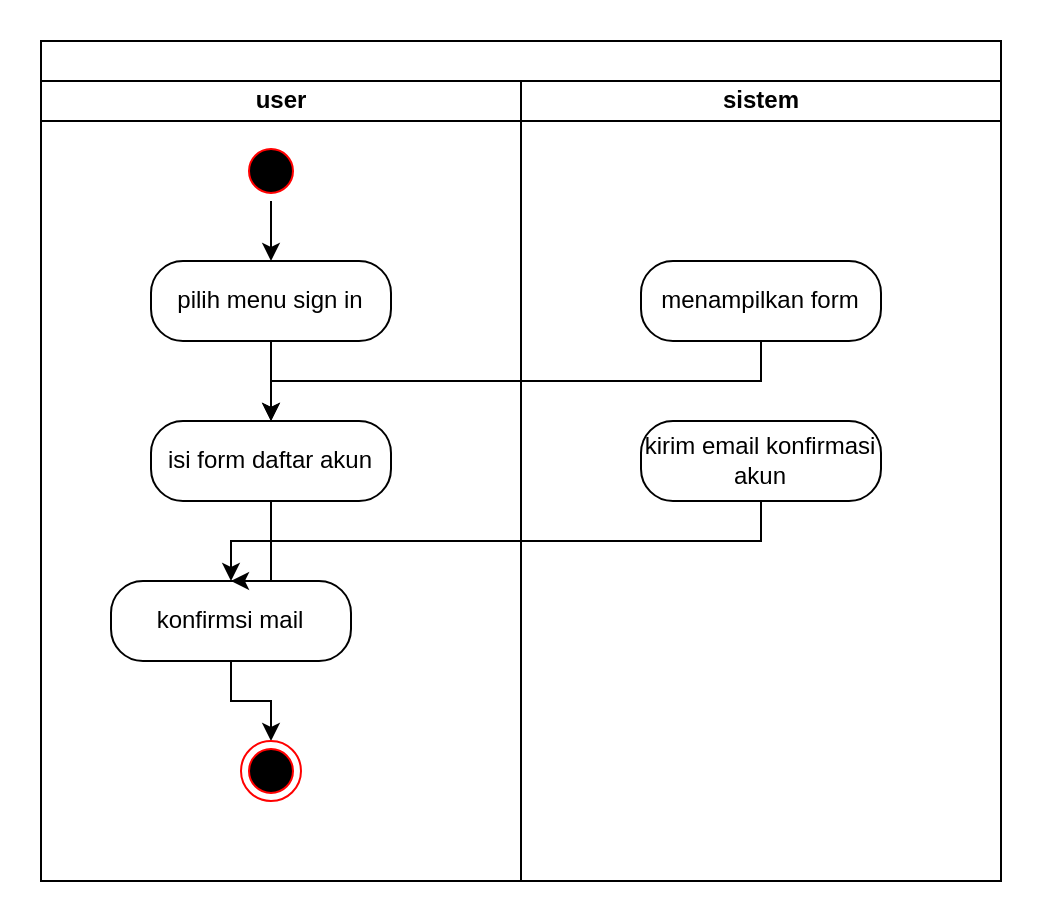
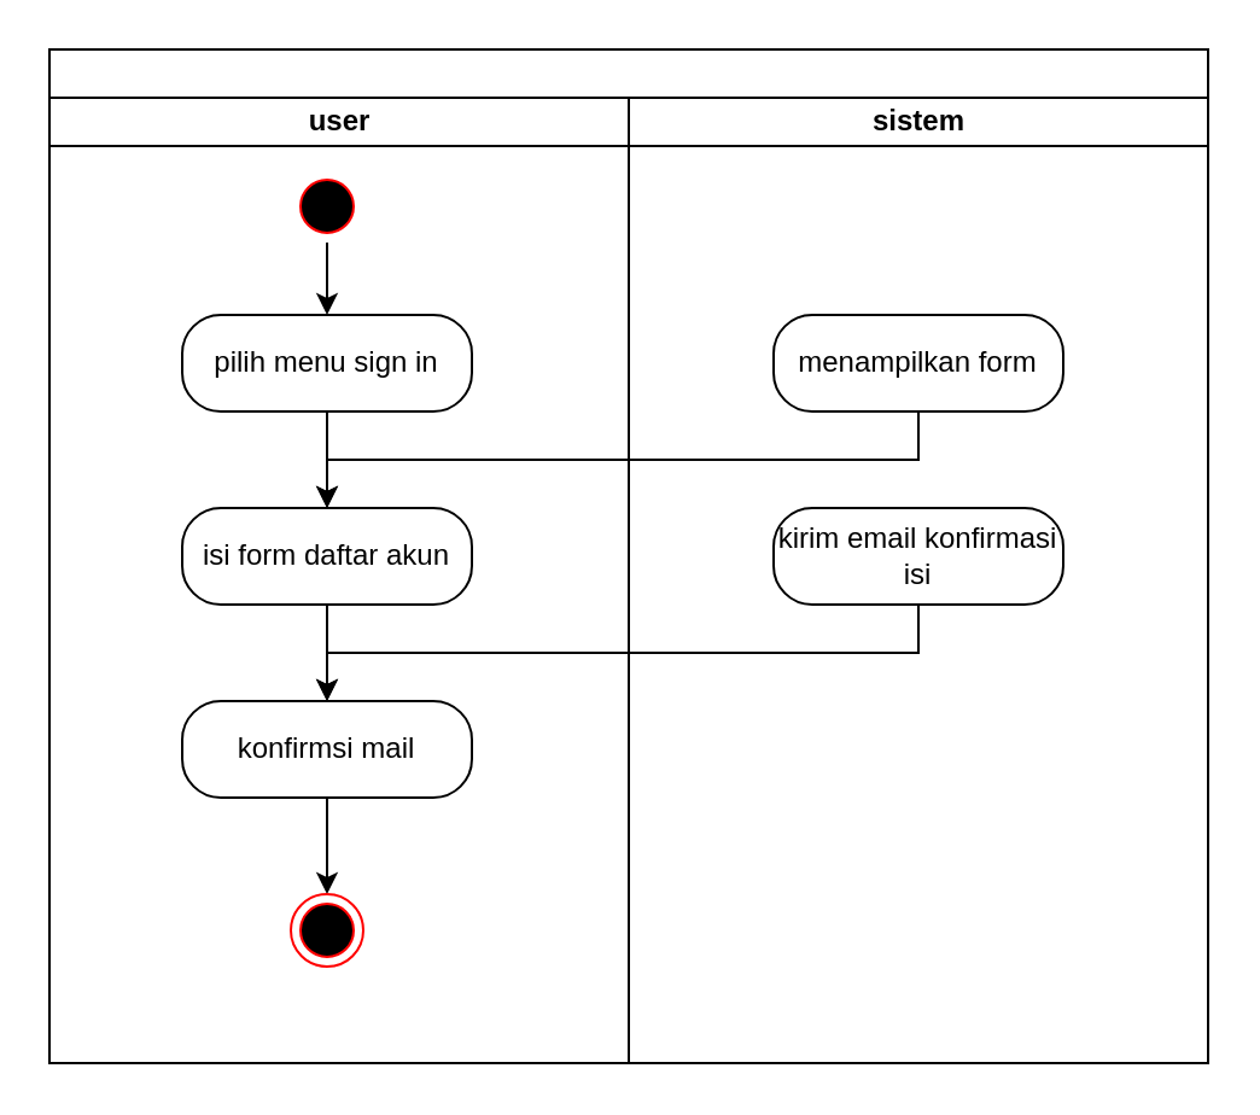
  <mxCell id="0" />
  <mxCell id="1" parent="0" />
  <mxCell id="2" value="" style="swimlane;childLayout=stackLayout;resizeParent=1;resizeParentMax=0;startSize=20;html=1;" parent="1" vertex="1"><mxGeometry x="20" y="20" width="480" height="420" as="geometry" /></mxCell>
  <mxCell id="3" value="user" style="swimlane;startSize=20;html=1;" parent="2" vertex="1"><mxGeometry y="20" width="240" height="400" as="geometry" /></mxCell>
  <mxCell id="4" value="pilih menu sign in" style="rounded=1;whiteSpace=wrap;html=1;arcSize=40;" parent="3" vertex="1"><mxGeometry x="55.0" y="90" width="120" height="40" as="geometry" /></mxCell>
  <mxCell id="5" value="" style="edgeStyle=orthogonalEdgeStyle;rounded=0;orthogonalLoop=1;jettySize=auto;html=1;" parent="3" source="6" edge="1"><mxGeometry relative="1" as="geometry"><mxPoint x="115" y="90" as="targetPoint" /></mxGeometry></mxCell>
  <mxCell id="6" value="" style="ellipse;html=1;shape=startState;fillColor=#000000;strokeColor=#ff0000;" parent="3" vertex="1"><mxGeometry x="100.0" y="30" width="30" height="30" as="geometry" /></mxCell>
  <mxCell id="7" value="isi form daftar akun" style="rounded=1;whiteSpace=wrap;html=1;arcSize=40;" parent="3" vertex="1"><mxGeometry x="55.0" y="170" width="120" height="40" as="geometry" /></mxCell>
  <mxCell id="8" value="" style="edgeStyle=orthogonalEdgeStyle;rounded=0;orthogonalLoop=1;jettySize=auto;html=1;" parent="3" source="9" target="10" edge="1"><mxGeometry relative="1" as="geometry" /></mxCell>
- <mxCell id="9" value="konfirmsi mail" style="rounded=1;whiteSpace=wrap;html=1;arcSize=40;" parent="3" vertex="1"><mxGeometry x="35" y="250" width="120" height="40" as="geometry" /></mxCell>
+ <mxCell id="9" value="konfirmsi mail" style="rounded=1;whiteSpace=wrap;html=1;arcSize=40;" parent="3" vertex="1"><mxGeometry x="55" y="250" width="120" height="40" as="geometry" /></mxCell>
  <mxCell id="10" value="" style="ellipse;html=1;shape=endState;fillColor=#000000;strokeColor=#ff0000;" parent="3" vertex="1"><mxGeometry x="100" y="330" width="30" height="30" as="geometry" /></mxCell>
  <mxCell id="11" value="sistem" style="swimlane;startSize=20;html=1;" parent="2" vertex="1"><mxGeometry x="240" y="20" width="240" height="400" as="geometry" /></mxCell>
  <mxCell id="12" value="menampilkan form" style="rounded=1;whiteSpace=wrap;html=1;arcSize=40;" parent="11" vertex="1"><mxGeometry x="60.0" y="90" width="120" height="40" as="geometry" /></mxCell>
- <mxCell id="13" value="kirim email konfirmasi akun" style="rounded=1;whiteSpace=wrap;html=1;arcSize=40;" parent="11" vertex="1"><mxGeometry x="60.0" y="170" width="120" height="40" as="geometry" /></mxCell>
+ <mxCell id="13" value="kirim email konfirmasi isi" style="rounded=1;whiteSpace=wrap;html=1;arcSize=40;" parent="11" vertex="1"><mxGeometry x="60.0" y="170" width="120" height="40" as="geometry" /></mxCell>
  <mxCell id="14" style="edgeStyle=orthogonalEdgeStyle;rounded=0;orthogonalLoop=1;jettySize=auto;html=1;" parent="2" source="4" target="7" edge="1"><mxGeometry relative="1" as="geometry" /></mxCell>
  <mxCell id="15" value="" style="edgeStyle=orthogonalEdgeStyle;rounded=0;orthogonalLoop=1;jettySize=auto;html=1;entryX=0.5;entryY=0;entryDx=0;entryDy=0;" parent="2" source="12" target="7" edge="1"><mxGeometry relative="1" as="geometry"><Array as="points"><mxPoint x="360" y="170" /><mxPoint x="115" y="170" /></Array></mxGeometry></mxCell>
  <mxCell id="16" style="edgeStyle=orthogonalEdgeStyle;rounded=0;orthogonalLoop=1;jettySize=auto;html=1;" parent="2" source="7" target="9" edge="1"><mxGeometry relative="1" as="geometry" /></mxCell>
  <mxCell id="17" style="edgeStyle=orthogonalEdgeStyle;rounded=0;orthogonalLoop=1;jettySize=auto;html=1;entryX=0.5;entryY=0;entryDx=0;entryDy=0;" parent="2" source="13" target="9" edge="1"><mxGeometry relative="1" as="geometry"><Array as="points"><mxPoint x="360" y="250" /><mxPoint x="115" y="250" /></Array></mxGeometry></mxCell>
